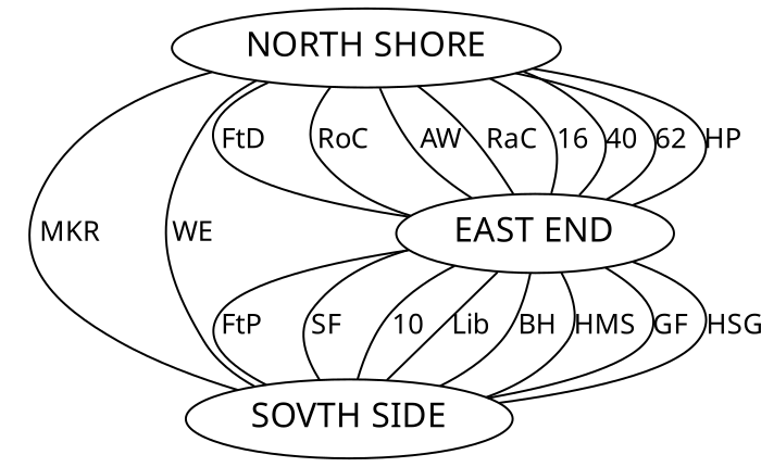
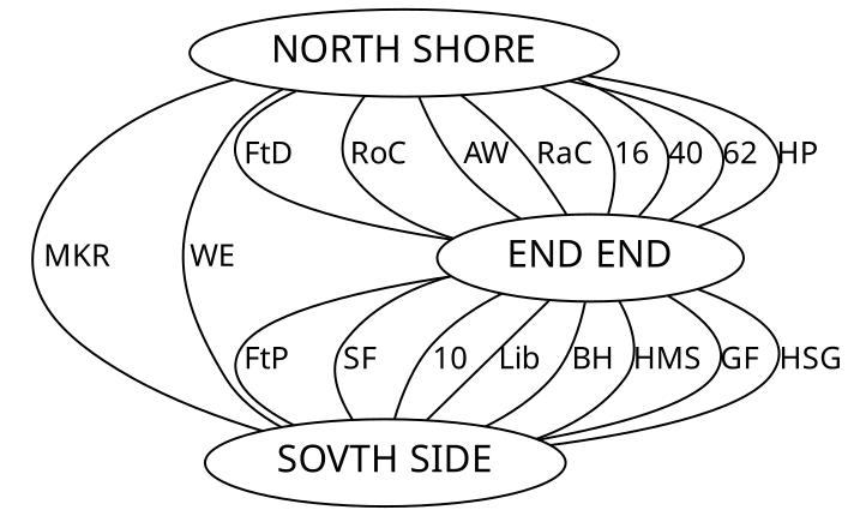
  graph {
    ranksep=0.5
    node [fontname=OldNewspaperTypes fontsize=16 ordering=out]
    edge [fontname=OldNewspaperTypes fontsize=13]
    n1 [label="NORTH SHORE"]
    n2 [label="SOVTH SIDE" ordering=""]
-   n3 [label="EAST END"]
+   n3 [label="END END"]
    subgraph sub_1 {
      rank=min
      n1
    }
    subgraph sub_2 {
      rank=max
      n2
    }
    n1 -- n2 [label=MKR weight=3]
    n1 -- n2 [label=WE weight=1]
    n1 -- n3 [label=FtD]
    n1 -- n3 [label=RoC]
    n1 -- n3 [label=AW]
    n1 -- n3 [label=RaC]
    n1 -- n3 [label=16]
    n1 -- n3 [label=40]
    n1 -- n3 [label=62]
    n1 -- n3 [label=HP]
    n2 -- n3 [label=FtP]
    n2 -- n3 [label=SF]
    n2 -- n3 [label=10]
    n2 -- n3 [label=Lib]
    n2 -- n3 [label=BH]
    n2 -- n3 [label=HMS]
    n2 -- n3 [label=GF]
    n2 -- n3 [label=HSG]
  }
